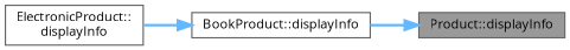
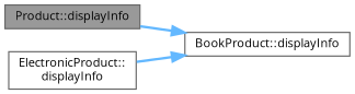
  digraph {
    fontname="Open Sans"
    rankdir=RL
    node [color=grey40 fillcolor=white fontname="Open Sans" fontsize=10 shape=box style=filled]
    edge [color=steelblue1 dir=back fontname="Open Sans" fontsize=10 labelfontname=Helvetica labelfontsize=10 style=bold]
    n1 [color=gray40 fillcolor=grey60 fontcolor=black height=0.2 label="Product::displayInfo" width=0.4]
    n2 [height=0.2 label="BookProduct::displayInfo" width=0.4]
    n3 [height=0.2 label="ElectronicProduct::\ldisplayInfo" width=0.4]
-   n1 -> n2
+   n2 -> n1
    n2 -> n3
  }
